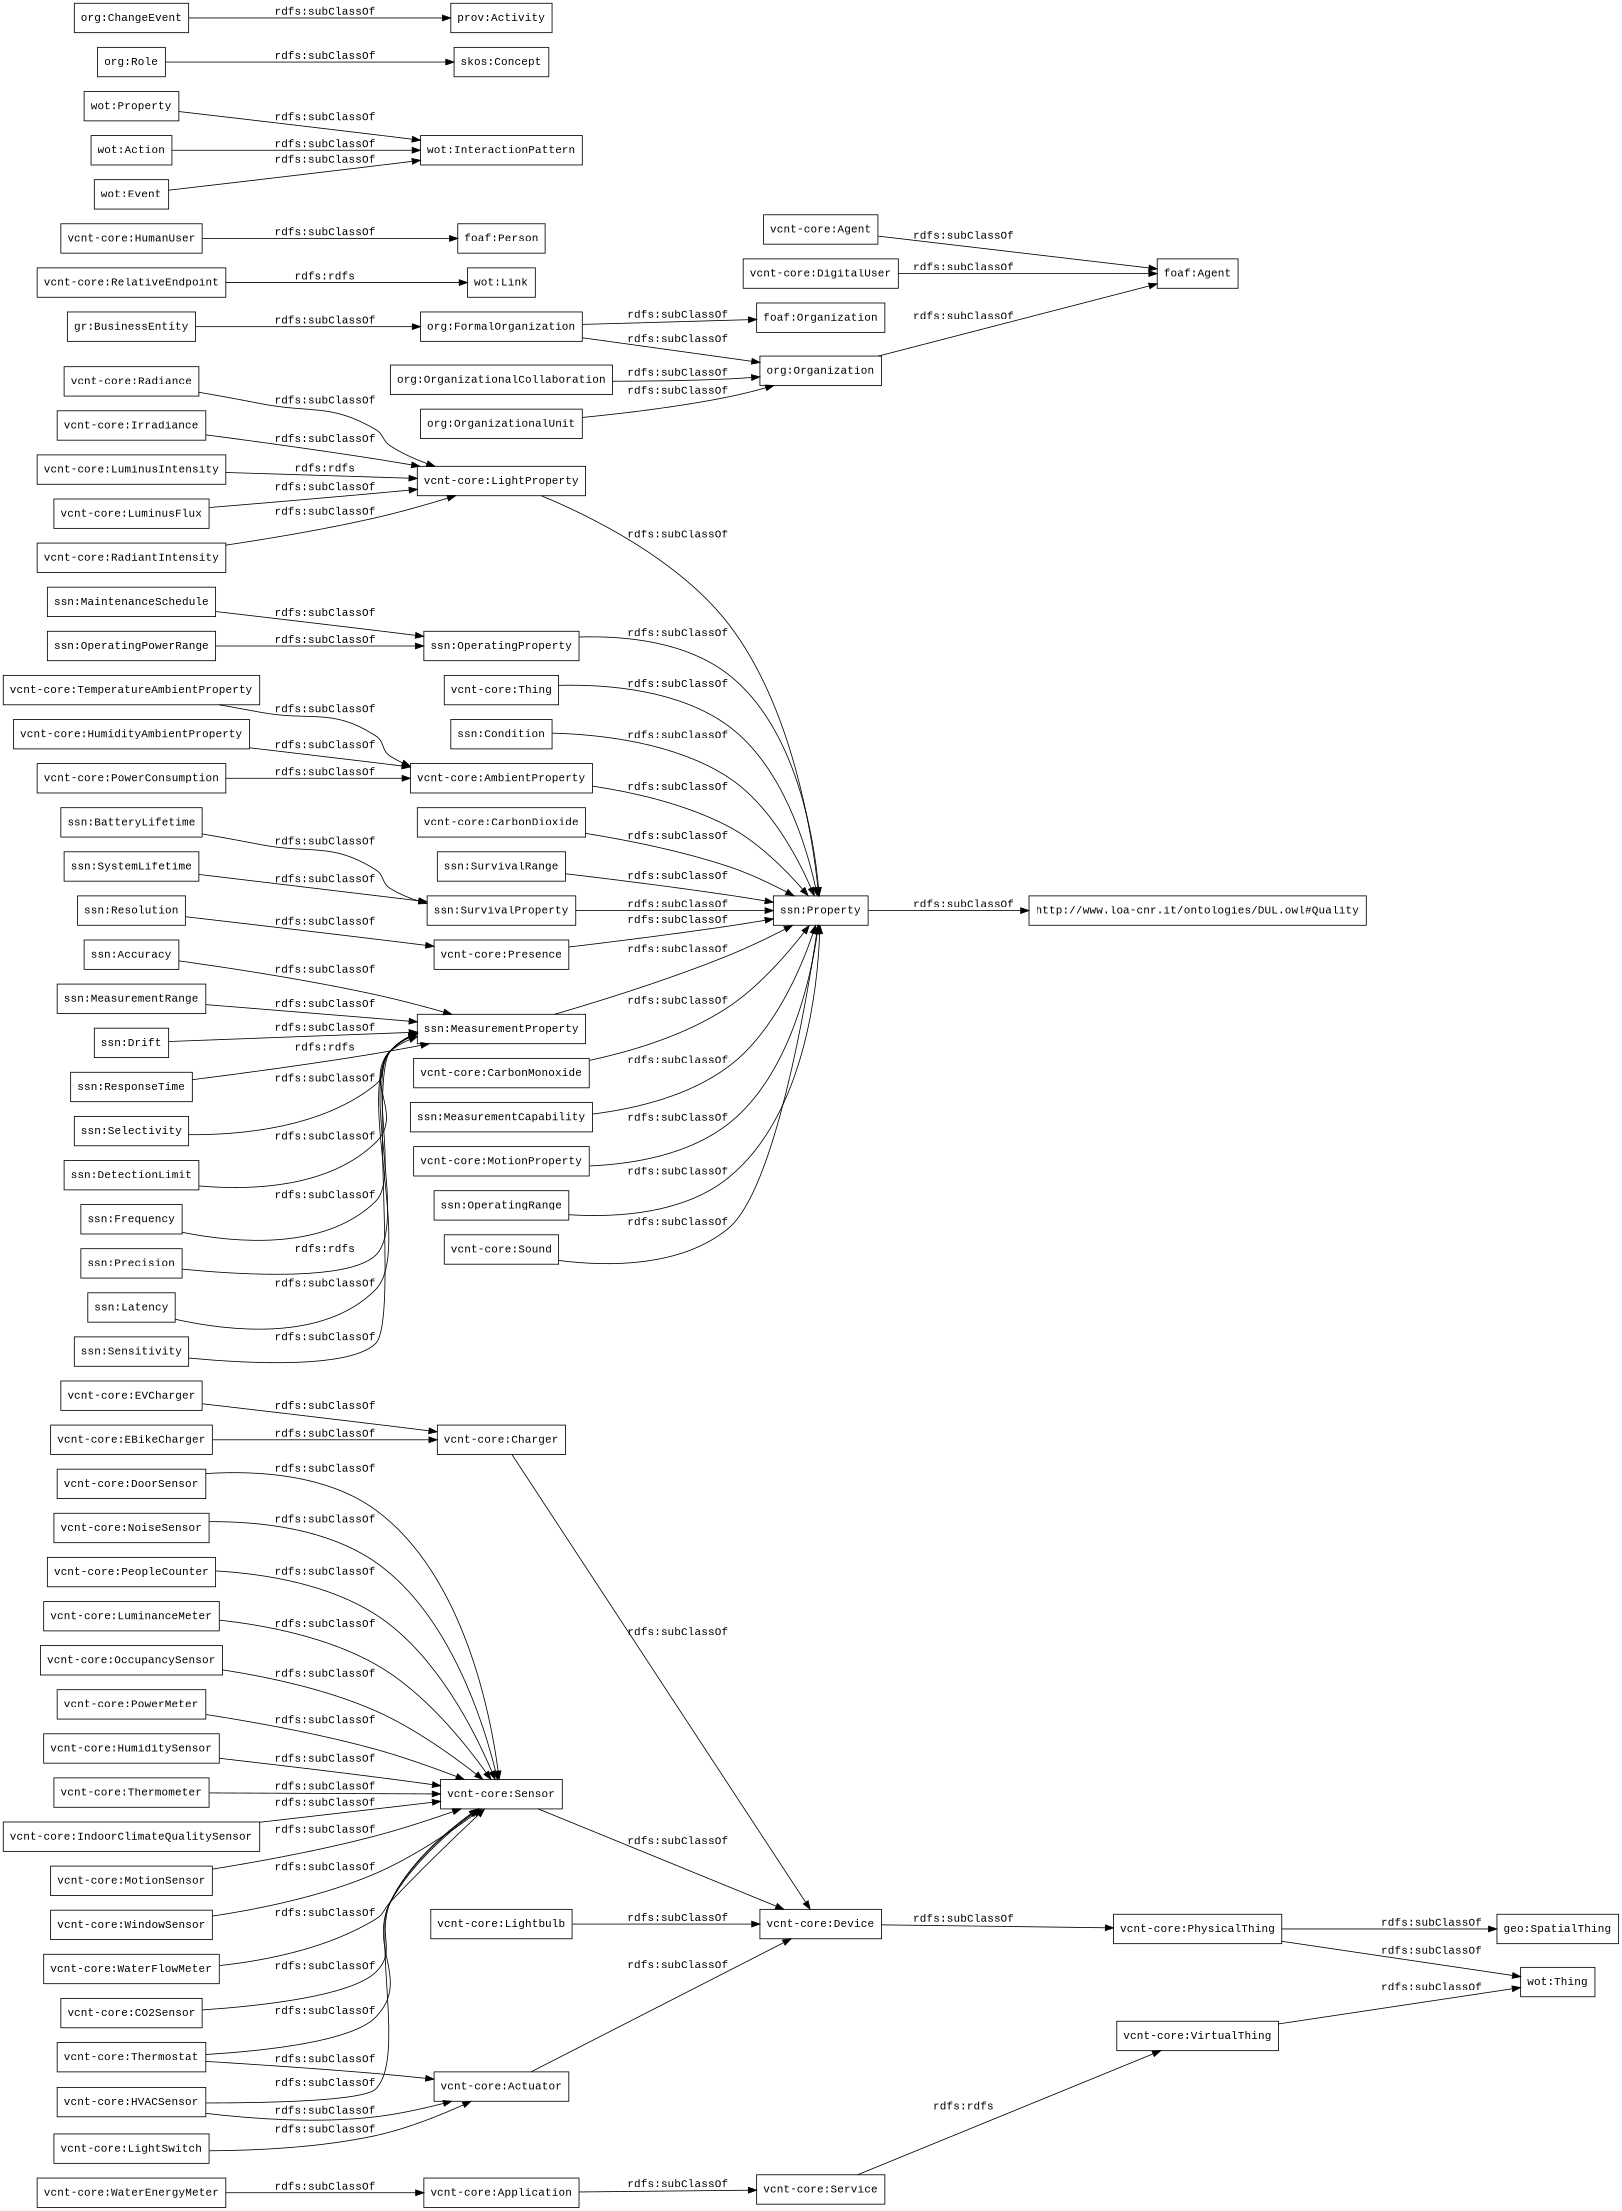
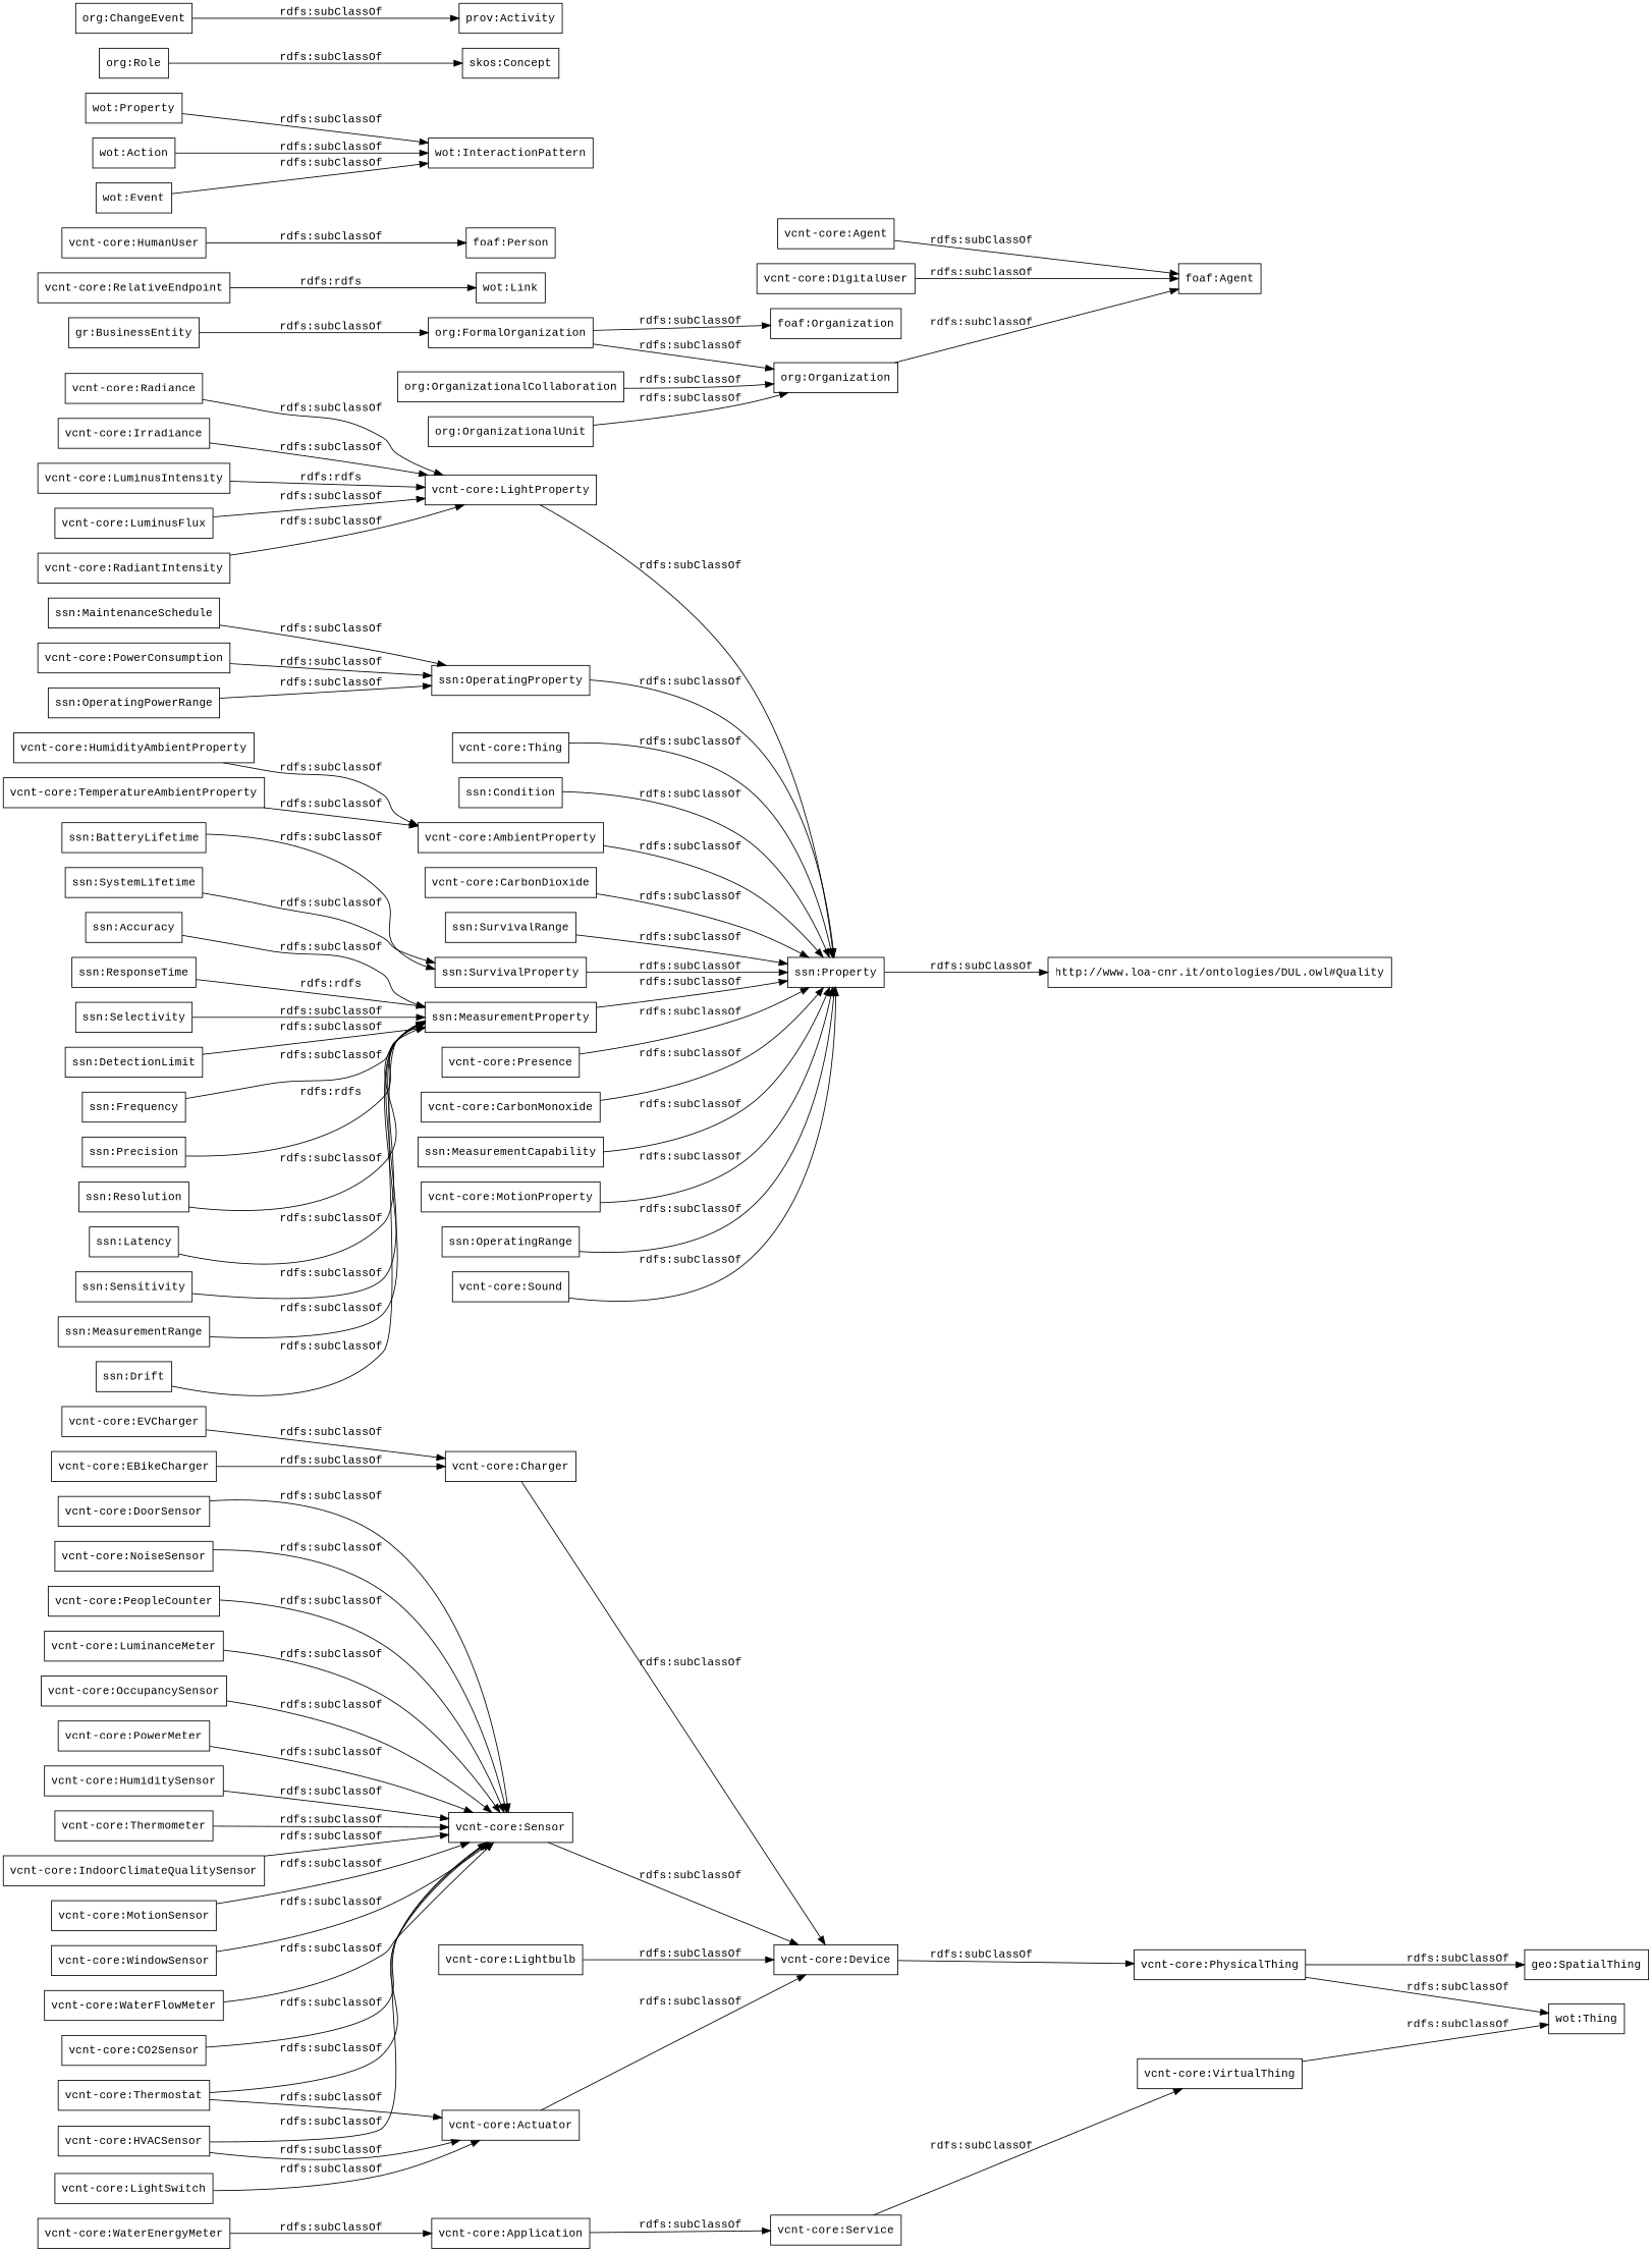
  digraph {
    fontname="Liberation Mono"
    rankdir=LR
    node [color=black fontname="Liberation Mono" shape=rectangle]
    edge [fontname="Liberation Mono"]
    "vcnt-core:LuminanceMeter"
    "vcnt-core:Sensor"
    "vcnt-core:Device"
    "vcnt-core:PhysicalThing"
    "geo:SpatialThing"
    "wot:Thing"
    "ssn:Accuracy"
    "ssn:MeasurementProperty"
    "ssn:Property"
    "vcnt-core:LightProperty"
    "http://www.loa-cnr.it/ontologies/DUL.owl#Quality"
    "vcnt-core:Lightbulb"
    "vcnt-core:HVACSensor"
    "vcnt-core:Actuator"
    "ssn:DetectionLimit"
    "vcnt-core:Application"
    "vcnt-core:Service"
    "vcnt-core:VirtualThing"
    n19 [label="vcnt-core:Thing"]
    "ssn:Frequency"
    "ssn:Condition"
    "vcnt-core:OccupancySensor"
    "vcnt-core:Agent"
    "foaf:Agent"
    "vcnt-core:RelativeEndpoint"
    "wot:Link"
    "ssn:Precision"
    "ssn:Resolution"
    "vcnt-core:EBikeCharger"
    "vcnt-core:Charger"
    "vcnt-core:PowerMeter"
    "ssn:OperatingProperty"
    "vcnt-core:HumiditySensor"
    "ssn:OperatingPowerRange"
    "ssn:MaintenanceSchedule"
    "vcnt-core:LuminusFlux"
    "ssn:Latency"
    "vcnt-core:RadiantIntensity"
    "vcnt-core:CarbonDioxide"
    "ssn:SurvivalRange"
    "ssn:Sensitivity"
    "vcnt-core:Thermometer"
    "vcnt-core:IndoorClimateQualitySensor"
    "vcnt-core:HumanUser"
    "foaf:Person"
    "vcnt-core:MotionSensor"
    "vcnt-core:AmbientProperty"
    "vcnt-core:Radiance"
    "vcnt-core:DigitalUser"
    "vcnt-core:WindowSensor"
    "ssn:MeasurementRange"
    "ssn:SystemLifetime"
    "ssn:SurvivalProperty"
    "vcnt-core:Presence"
    "vcnt-core:WaterFlowMeter"
    "vcnt-core:CarbonMonoxide"
    "vcnt-core:CO2Sensor"
    "ssn:MeasurementCapability"
    "ssn:BatteryLifetime"
    "vcnt-core:DoorSensor"
    "vcnt-core:WaterEnergyMeter"
    "ssn:Drift"
    "vcnt-core:EVCharger"
    "vcnt-core:Irradiance"
    "vcnt-core:PowerConsumption"
    "ssn:ResponseTime"
    "vcnt-core:NoiseSensor"
    "vcnt-core:TemperatureAmbientProperty"
    "vcnt-core:LightSwitch"
    "ssn:Selectivity"
    "vcnt-core:LuminusIntensity"
    "vcnt-core:MotionProperty"
    "vcnt-core:PeopleCounter"
    "ssn:OperatingRange"
    "vcnt-core:Thermostat"
    "vcnt-core:Sound"
    "vcnt-core:HumidityAmbientProperty"
    "wot:Property"
    "wot:InteractionPattern"
    "wot:Action"
    "wot:Event"
    "org:FormalOrganization"
    "org:Organization"
    "foaf:Organization"
    "org:OrganizationalCollaboration"
    "org:Role"
    "skos:Concept"
    "org:OrganizationalUnit"
    "org:ChangeEvent"
    "prov:Activity"
    "gr:BusinessEntity"
    "vcnt-core:LuminanceMeter" -> "vcnt-core:Sensor" [label="rdfs:subClassOf"]
    "vcnt-core:Sensor" -> "vcnt-core:Device" [label="rdfs:subClassOf"]
    "vcnt-core:Device" -> "vcnt-core:PhysicalThing" [label="rdfs:subClassOf"]
    "vcnt-core:PhysicalThing" -> "geo:SpatialThing" [label="rdfs:subClassOf"]
    "vcnt-core:PhysicalThing" -> "wot:Thing" [label="rdfs:subClassOf"]
    "ssn:Accuracy" -> "ssn:MeasurementProperty" [label="rdfs:subClassOf"]
    "ssn:MeasurementProperty" -> "ssn:Property" [label="rdfs:subClassOf"]
    "ssn:Property" -> "http://www.loa-cnr.it/ontologies/DUL.owl#Quality" [label="rdfs:subClassOf"]
    "vcnt-core:LightProperty" -> "ssn:Property" [label="rdfs:subClassOf"]
    "vcnt-core:Lightbulb" -> "vcnt-core:Device" [label="rdfs:subClassOf"]
    "vcnt-core:HVACSensor" -> "vcnt-core:Sensor" [label="rdfs:subClassOf"]
    "vcnt-core:HVACSensor" -> "vcnt-core:Actuator" [label="rdfs:subClassOf"]
    "vcnt-core:Actuator" -> "vcnt-core:Device" [label="rdfs:subClassOf"]
    "ssn:DetectionLimit" -> "ssn:MeasurementProperty" [label="rdfs:subClassOf"]
    "vcnt-core:Application" -> "vcnt-core:Service" [label="rdfs:subClassOf"]
-   "vcnt-core:Service" -> "vcnt-core:VirtualThing" [label="rdfs:rdfs"]
+   "vcnt-core:Service" -> "vcnt-core:VirtualThing" [label="rdfs:subClassOf"]
    "vcnt-core:VirtualThing" -> "wot:Thing" [label="rdfs:subClassOf"]
    n19 -> "ssn:Property" [label="rdfs:subClassOf"]
    "ssn:Frequency" -> "ssn:MeasurementProperty" [label="rdfs:subClassOf"]
    "ssn:Condition" -> "ssn:Property" [label="rdfs:subClassOf"]
    "vcnt-core:OccupancySensor" -> "vcnt-core:Sensor" [label="rdfs:subClassOf"]
    "vcnt-core:Agent" -> "foaf:Agent" [label="rdfs:subClassOf"]
    "vcnt-core:RelativeEndpoint" -> "wot:Link" [label="rdfs:rdfs"]
    "ssn:Precision" -> "ssn:MeasurementProperty" [label="rdfs:rdfs"]
-   "ssn:Resolution" -> "vcnt-core:Presence" [label="rdfs:subClassOf"]
+   "ssn:Resolution" -> "ssn:MeasurementProperty" [label="rdfs:subClassOf"]
    "vcnt-core:EBikeCharger" -> "vcnt-core:Charger" [label="rdfs:subClassOf"]
    "vcnt-core:Charger" -> "vcnt-core:Device" [label="rdfs:subClassOf"]
    "vcnt-core:PowerMeter" -> "vcnt-core:Sensor" [label="rdfs:subClassOf"]
    "ssn:OperatingProperty" -> "ssn:Property" [label="rdfs:subClassOf"]
    "vcnt-core:HumiditySensor" -> "vcnt-core:Sensor" [label="rdfs:subClassOf"]
    "ssn:OperatingPowerRange" -> "ssn:OperatingProperty" [label="rdfs:subClassOf"]
    "ssn:MaintenanceSchedule" -> "ssn:OperatingProperty" [label="rdfs:subClassOf"]
    "vcnt-core:LuminusFlux" -> "vcnt-core:LightProperty" [label="rdfs:subClassOf"]
    "ssn:Latency" -> "ssn:MeasurementProperty" [label="rdfs:subClassOf"]
    "vcnt-core:RadiantIntensity" -> "vcnt-core:LightProperty" [label="rdfs:subClassOf"]
    "vcnt-core:CarbonDioxide" -> "ssn:Property" [label="rdfs:subClassOf"]
    "ssn:SurvivalRange" -> "ssn:Property" [label="rdfs:subClassOf"]
    "ssn:Sensitivity" -> "ssn:MeasurementProperty" [label="rdfs:subClassOf"]
    "vcnt-core:Thermometer" -> "vcnt-core:Sensor" [label="rdfs:subClassOf"]
    "vcnt-core:IndoorClimateQualitySensor" -> "vcnt-core:Sensor" [label="rdfs:subClassOf"]
    "vcnt-core:HumanUser" -> "foaf:Person" [label="rdfs:subClassOf"]
    "vcnt-core:MotionSensor" -> "vcnt-core:Sensor" [label="rdfs:subClassOf"]
    "vcnt-core:AmbientProperty" -> "ssn:Property" [label="rdfs:subClassOf"]
    "vcnt-core:Radiance" -> "vcnt-core:LightProperty" [label="rdfs:subClassOf"]
    "vcnt-core:DigitalUser" -> "foaf:Agent" [label="rdfs:subClassOf"]
    "vcnt-core:WindowSensor" -> "vcnt-core:Sensor" [label="rdfs:subClassOf"]
    "ssn:MeasurementRange" -> "ssn:MeasurementProperty" [label="rdfs:subClassOf"]
    "ssn:SystemLifetime" -> "ssn:SurvivalProperty" [label="rdfs:subClassOf"]
    "ssn:SurvivalProperty" -> "ssn:Property" [label="rdfs:subClassOf"]
    "vcnt-core:Presence" -> "ssn:Property" [label="rdfs:subClassOf"]
    "vcnt-core:WaterFlowMeter" -> "vcnt-core:Sensor" [label="rdfs:subClassOf"]
    "vcnt-core:CarbonMonoxide" -> "ssn:Property" [label="rdfs:subClassOf"]
    "vcnt-core:CO2Sensor" -> "vcnt-core:Sensor" [label="rdfs:subClassOf"]
    "ssn:MeasurementCapability" -> "ssn:Property" [label="rdfs:subClassOf"]
    "ssn:BatteryLifetime" -> "ssn:SurvivalProperty" [label="rdfs:subClassOf"]
    "vcnt-core:DoorSensor" -> "vcnt-core:Sensor" [label="rdfs:subClassOf"]
    "vcnt-core:WaterEnergyMeter" -> "vcnt-core:Application" [label="rdfs:subClassOf"]
    "ssn:Drift" -> "ssn:MeasurementProperty" [label="rdfs:subClassOf"]
    "vcnt-core:EVCharger" -> "vcnt-core:Charger" [label="rdfs:subClassOf"]
    "vcnt-core:Irradiance" -> "vcnt-core:LightProperty" [label="rdfs:subClassOf"]
-   "vcnt-core:PowerConsumption" -> "vcnt-core:AmbientProperty" [label="rdfs:subClassOf"]
+   "vcnt-core:PowerConsumption" -> "ssn:OperatingProperty" [label="rdfs:subClassOf"]
    "ssn:ResponseTime" -> "ssn:MeasurementProperty" [label="rdfs:rdfs"]
    "vcnt-core:NoiseSensor" -> "vcnt-core:Sensor" [label="rdfs:subClassOf"]
    "vcnt-core:TemperatureAmbientProperty" -> "vcnt-core:AmbientProperty" [label="rdfs:subClassOf"]
    "vcnt-core:LightSwitch" -> "vcnt-core:Actuator" [label="rdfs:subClassOf"]
    "ssn:Selectivity" -> "ssn:MeasurementProperty" [label="rdfs:subClassOf"]
    "vcnt-core:LuminusIntensity" -> "vcnt-core:LightProperty" [label="rdfs:rdfs"]
    "vcnt-core:MotionProperty" -> "ssn:Property" [label="rdfs:subClassOf"]
    "vcnt-core:PeopleCounter" -> "vcnt-core:Sensor" [label="rdfs:subClassOf"]
    "ssn:OperatingRange" -> "ssn:Property" [label="rdfs:subClassOf"]
    "vcnt-core:Thermostat" -> "vcnt-core:Sensor" [label="rdfs:subClassOf"]
    "vcnt-core:Thermostat" -> "vcnt-core:Actuator" [label="rdfs:subClassOf"]
    "vcnt-core:Sound" -> "ssn:Property" [label="rdfs:subClassOf"]
    "vcnt-core:HumidityAmbientProperty" -> "vcnt-core:AmbientProperty" [label="rdfs:subClassOf"]
    "wot:Property" -> "wot:InteractionPattern" [label="rdfs:subClassOf"]
    "wot:Action" -> "wot:InteractionPattern" [label="rdfs:subClassOf"]
    "wot:Event" -> "wot:InteractionPattern" [label="rdfs:subClassOf"]
    "org:FormalOrganization" -> "org:Organization" [label="rdfs:subClassOf"]
    "org:FormalOrganization" -> "foaf:Organization" [label="rdfs:subClassOf"]
    "org:Organization" -> "foaf:Agent" [label="rdfs:subClassOf"]
    "org:OrganizationalCollaboration" -> "org:Organization" [label="rdfs:subClassOf"]
    "org:Role" -> "skos:Concept" [label="rdfs:subClassOf"]
    "org:OrganizationalUnit" -> "org:Organization" [label="rdfs:subClassOf"]
    "org:ChangeEvent" -> "prov:Activity" [label="rdfs:subClassOf"]
    "gr:BusinessEntity" -> "org:FormalOrganization" [label="rdfs:subClassOf"]
  }
